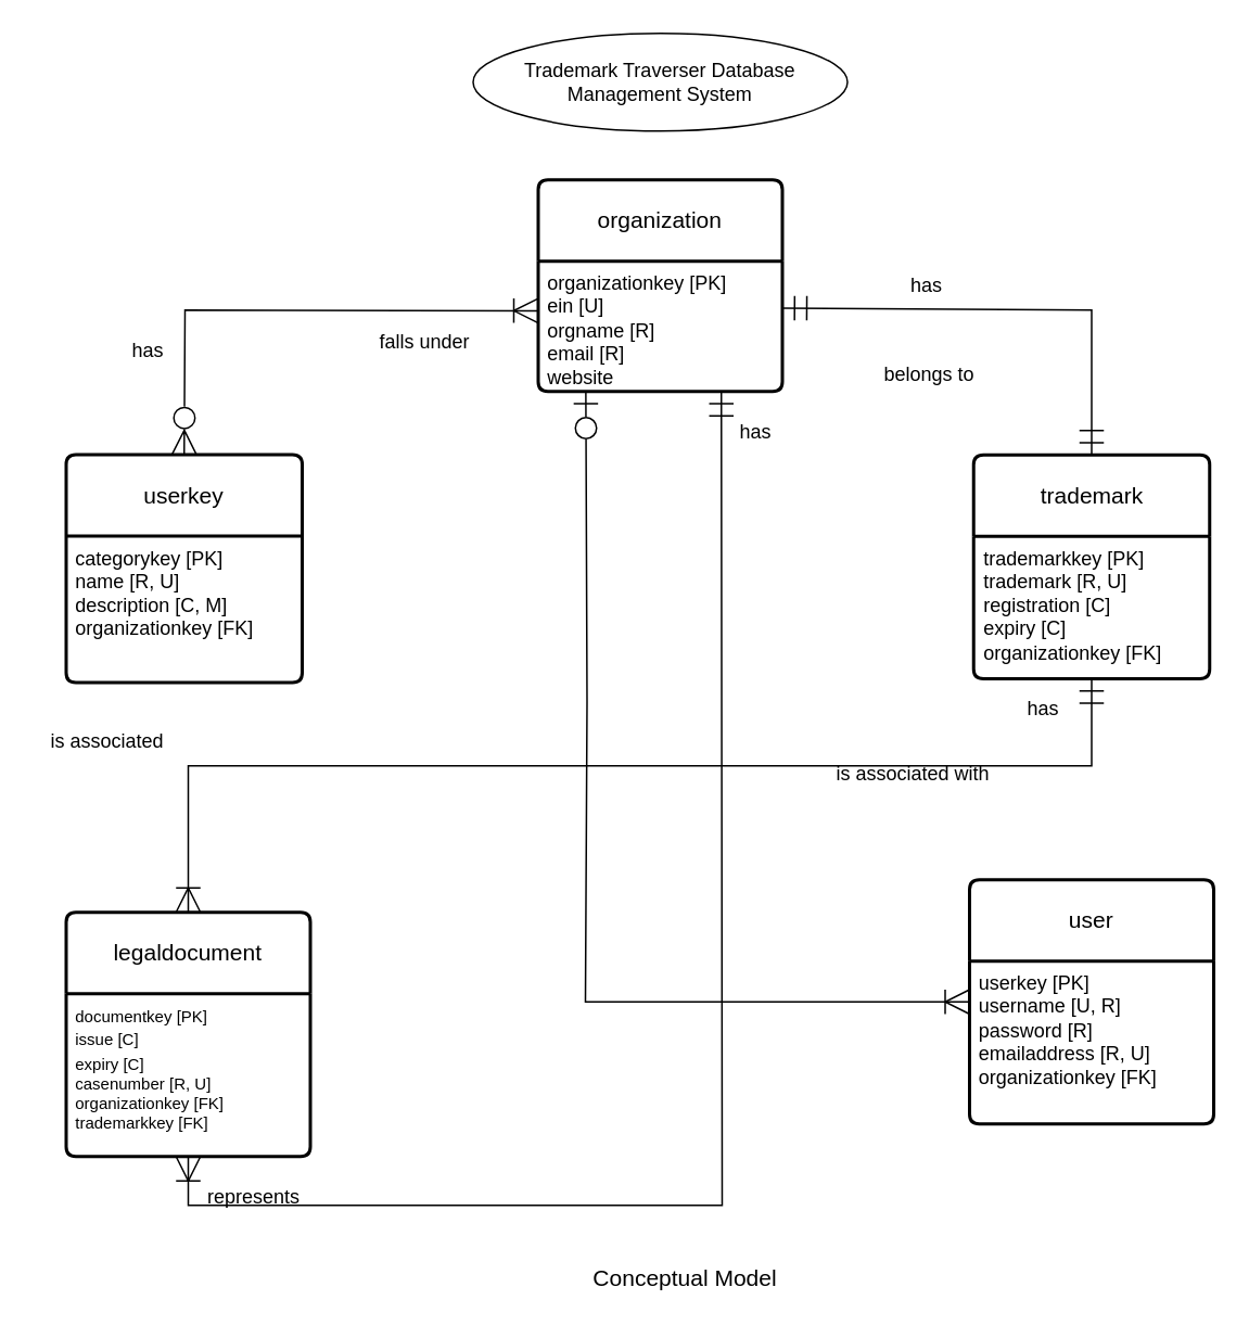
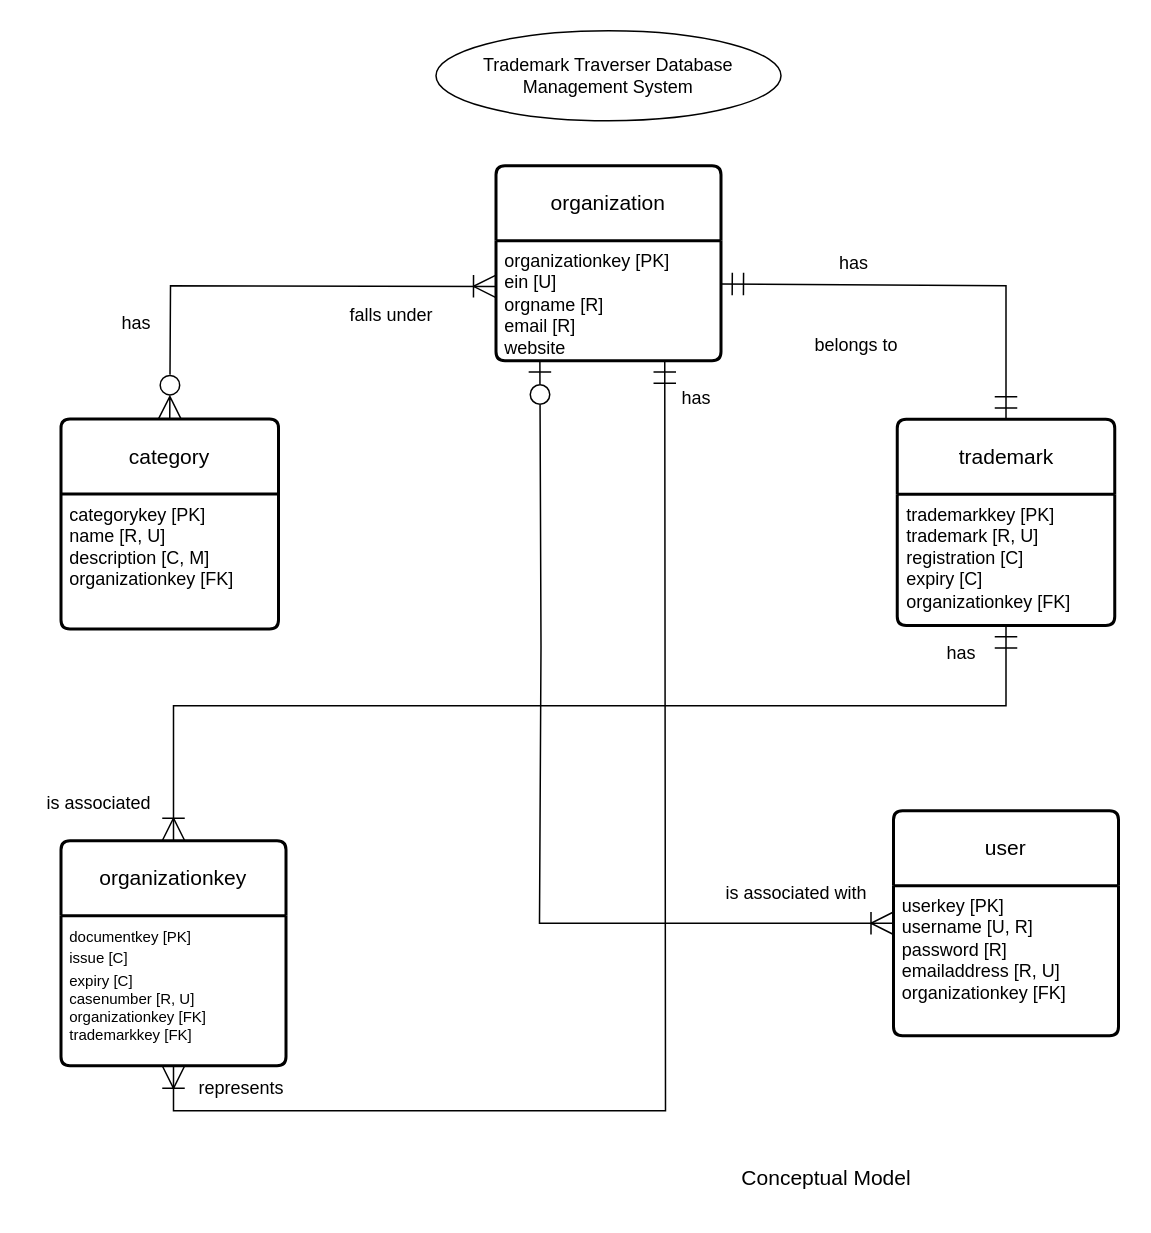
  <mxCell id="0" />
  <mxCell id="1" parent="0" />
  <mxCell id="2" value="organization" style="swimlane;childLayout=stackLayout;horizontal=1;startSize=50;horizontalStack=0;rounded=1;fontSize=14;fontStyle=0;strokeWidth=2;resizeParent=0;resizeLast=1;shadow=0;dashed=0;align=center;arcSize=4;whiteSpace=wrap;html=1;" parent="1" vertex="1"><mxGeometry x="330" y="110" width="150" height="130" as="geometry" /></mxCell>
  <mxCell id="3" value="organizationkey [PK]&lt;br&gt;ein [U]&lt;br&gt;orgname [R]&lt;br&gt;email [R]&lt;br&gt;website&amp;nbsp;" style="align=left;strokeColor=none;fillColor=none;spacingLeft=4;fontSize=12;verticalAlign=top;resizable=0;rotatable=0;part=1;html=1;" parent="2" vertex="1"><mxGeometry y="50" width="150" height="80" as="geometry" /></mxCell>
  <mxCell id="4" value="trademark" style="swimlane;childLayout=stackLayout;horizontal=1;startSize=50;horizontalStack=0;rounded=1;fontSize=14;fontStyle=0;strokeWidth=2;resizeParent=0;resizeLast=1;shadow=0;dashed=0;align=center;arcSize=4;whiteSpace=wrap;html=1;" parent="1" vertex="1"><mxGeometry x="597.5" y="279" width="145" height="137.5" as="geometry" /></mxCell>
  <mxCell id="5" value="trademarkkey [PK]&lt;br&gt;trademark [R, U]&lt;br&gt;registration [C]&lt;br&gt;expiry [C]&lt;br&gt;organizationkey [FK]" style="align=left;strokeColor=none;fillColor=none;spacingLeft=4;fontSize=12;verticalAlign=top;resizable=0;rotatable=0;part=1;html=1;" parent="4" vertex="1"><mxGeometry y="50" width="145" height="87.5" as="geometry" /></mxCell>
- <mxCell id="6" value="legaldocument" style="swimlane;childLayout=stackLayout;horizontal=1;startSize=50;horizontalStack=0;rounded=1;fontSize=14;fontStyle=0;strokeWidth=2;resizeParent=0;resizeLast=1;shadow=0;dashed=0;align=center;arcSize=4;whiteSpace=wrap;html=1;" parent="1" vertex="1"><mxGeometry x="40" y="560" width="150" height="150" as="geometry" /></mxCell>
+ <mxCell id="6" value="organizationkey" style="swimlane;childLayout=stackLayout;horizontal=1;startSize=50;horizontalStack=0;rounded=1;fontSize=14;fontStyle=0;strokeWidth=2;resizeParent=0;resizeLast=1;shadow=0;dashed=0;align=center;arcSize=4;whiteSpace=wrap;html=1;" parent="1" vertex="1"><mxGeometry x="40" y="560" width="150" height="150" as="geometry" /></mxCell>
  <mxCell id="7" value="&lt;font style=&quot;font-size: 10px;&quot;&gt;documentkey [PK]&lt;br&gt;issue [C]&lt;br&gt;expiry [C]&lt;/font&gt;&lt;div style=&quot;font-size: 10px;&quot;&gt;&lt;font style=&quot;font-size: 10px;&quot;&gt;casenumber [R, U]&lt;br&gt;organizationkey [FK]&lt;/font&gt;&lt;/div&gt;&lt;div style=&quot;font-size: 10px;&quot;&gt;&lt;font style=&quot;font-size: 10px;&quot;&gt;trademarkkey [FK]&lt;/font&gt;&lt;/div&gt;" style="align=left;strokeColor=none;fillColor=none;spacingLeft=4;fontSize=12;verticalAlign=top;resizable=0;rotatable=0;part=1;html=1;" parent="6" vertex="1"><mxGeometry y="50" width="150" height="100" as="geometry" /></mxCell>
- <mxCell id="8" value="userkey" style="swimlane;childLayout=stackLayout;horizontal=1;startSize=50;horizontalStack=0;rounded=1;fontSize=14;fontStyle=0;strokeWidth=2;resizeParent=0;resizeLast=1;shadow=0;dashed=0;align=center;arcSize=4;whiteSpace=wrap;html=1;" parent="1" vertex="1"><mxGeometry x="40" y="278.75" width="145" height="140" as="geometry" /></mxCell>
+ <mxCell id="8" value="category" style="swimlane;childLayout=stackLayout;horizontal=1;startSize=50;horizontalStack=0;rounded=1;fontSize=14;fontStyle=0;strokeWidth=2;resizeParent=0;resizeLast=1;shadow=0;dashed=0;align=center;arcSize=4;whiteSpace=wrap;html=1;" parent="1" vertex="1"><mxGeometry x="40" y="278.75" width="145" height="140" as="geometry" /></mxCell>
  <mxCell id="9" value="categorykey [PK]&lt;br&gt;name [R, U]&lt;br&gt;description [C, M]&lt;br&gt;organizationkey [FK]" style="align=left;strokeColor=none;fillColor=none;spacingLeft=4;fontSize=12;verticalAlign=top;resizable=0;rotatable=0;part=1;html=1;" parent="8" vertex="1"><mxGeometry y="50" width="145" height="90" as="geometry" /></mxCell>
  <mxCell id="10" value="user" style="swimlane;childLayout=stackLayout;horizontal=1;startSize=50;horizontalStack=0;rounded=1;fontSize=14;fontStyle=0;strokeWidth=2;resizeParent=0;resizeLast=1;shadow=0;dashed=0;align=center;arcSize=4;whiteSpace=wrap;html=1;" parent="1" vertex="1"><mxGeometry x="595" y="540" width="150" height="150" as="geometry" /></mxCell>
  <mxCell id="11" value="userkey [PK]&lt;br&gt;username [U, R]&lt;br&gt;password [R]&lt;br&gt;emailaddress [R, U]&lt;br&gt;organizationkey [FK]" style="align=left;strokeColor=none;fillColor=none;spacingLeft=4;fontSize=12;verticalAlign=top;resizable=0;rotatable=0;part=1;html=1;" parent="10" vertex="1"><mxGeometry y="50" width="150" height="100" as="geometry" /></mxCell>
  <mxCell id="12" value="" style="endArrow=ERmandOne;html=1;rounded=0;exitX=1;exitY=0.36;exitDx=0;exitDy=0;exitPerimeter=0;startArrow=ERmandOne;startFill=0;jumpSize=11;targetPerimeterSpacing=9;sourcePerimeterSpacing=8;strokeWidth=1;endFill=0;entryX=0.5;entryY=0;entryDx=0;entryDy=0;endSize=13;startSize=13;" parent="1" source="3" target="4" edge="1"><mxGeometry width="50" height="50" relative="1" as="geometry"><mxPoint x="440" y="202.73" as="sourcePoint" /><mxPoint x="534.815" y="202.502" as="targetPoint" /><Array as="points"><mxPoint x="670" y="190" /></Array></mxGeometry></mxCell>
- <mxCell id="13" value="&lt;font style=&quot;font-size: 14px;&quot;&gt;Conceptual Model&lt;/font&gt;" style="text;html=1;align=center;verticalAlign=middle;resizable=0;points=[];autosize=1;strokeColor=none;fillColor=none;" parent="1" vertex="1"><mxGeometry x="350" y="770" width="140" height="30" as="geometry" /></mxCell>
+ <mxCell id="13" value="&lt;font style=&quot;font-size: 14px;&quot;&gt;Conceptual Model&lt;/font&gt;" style="text;html=1;align=center;verticalAlign=middle;resizable=0;points=[];autosize=1;strokeColor=none;fillColor=none;" parent="1" vertex="1"><mxGeometry x="480" y="770" width="140" height="30" as="geometry" /></mxCell>
  <mxCell id="14" value="" style="endArrow=ERoneToMany;html=1;rounded=0;exitX=0.5;exitY=0;exitDx=0;exitDy=0;entryX=-0.008;entryY=0.37;entryDx=0;entryDy=0;entryPerimeter=0;endSize=13;startSize=13;endFill=0;startArrow=ERzeroToMany;startFill=0;" parent="1" source="8" edge="1"><mxGeometry width="50" height="50" relative="1" as="geometry"><mxPoint x="104.855" y="278.75" as="sourcePoint" /><mxPoint x="330" y="190.44" as="targetPoint" /><Array as="points"><mxPoint x="113" y="190" /></Array></mxGeometry></mxCell>
  <mxCell id="15" value="" style="endArrow=ERmandOne;html=1;rounded=0;exitX=0.5;exitY=0;exitDx=0;exitDy=0;entryX=0.5;entryY=1;entryDx=0;entryDy=0;endSize=13;startSize=13;endFill=0;startArrow=ERoneToMany;startFill=0;" parent="1" source="6" target="5" edge="1"><mxGeometry width="50" height="50" relative="1" as="geometry"><mxPoint x="370" y="470" as="sourcePoint" /><mxPoint x="780" y="460" as="targetPoint" /><Array as="points"><mxPoint x="115" y="470" /><mxPoint x="670" y="470" /></Array></mxGeometry></mxCell>
  <mxCell id="16" value="" style="endArrow=ERzeroToOne;html=1;rounded=0;entryX=0.195;entryY=1;entryDx=0;entryDy=0;exitX=0;exitY=0.25;exitDx=0;exitDy=0;endSize=13;startSize=13;endFill=0;startArrow=ERoneToMany;startFill=0;entryPerimeter=0;" parent="1" source="11" target="3" edge="1"><mxGeometry width="50" height="50" relative="1" as="geometry"><mxPoint x="405" y="610" as="sourcePoint" /><mxPoint x="420" y="420" as="targetPoint" /><Array as="points"><mxPoint x="359" y="615" /><mxPoint x="360" y="430" /></Array></mxGeometry></mxCell>
  <mxCell id="17" value="" style="endArrow=ERoneToMany;html=1;rounded=0;entryX=0.5;entryY=1;entryDx=0;entryDy=0;exitX=0.75;exitY=1;exitDx=0;exitDy=0;endSize=13;startSize=13;endFill=0;startArrow=ERmandOne;startFill=0;" parent="1" source="3" target="7" edge="1"><mxGeometry width="50" height="50" relative="1" as="geometry"><mxPoint x="370" y="470" as="sourcePoint" /><mxPoint x="420" y="420" as="targetPoint" /><Array as="points"><mxPoint x="443" y="740" /><mxPoint x="115" y="740" /></Array></mxGeometry></mxCell>
  <mxCell id="18" value="has&amp;nbsp;" style="text;html=1;align=center;verticalAlign=middle;resizable=0;points=[];autosize=1;strokeColor=none;fillColor=none;" parent="1" vertex="1"><mxGeometry x="545" y="160" width="50" height="30" as="geometry" /></mxCell>
  <mxCell id="19" value="belongs to" style="text;html=1;align=center;verticalAlign=middle;resizable=0;points=[];autosize=1;strokeColor=none;fillColor=none;" parent="1" vertex="1"><mxGeometry x="530" y="215" width="80" height="30" as="geometry" /></mxCell>
  <mxCell id="20" value="has" style="text;html=1;align=center;verticalAlign=middle;resizable=0;points=[];autosize=1;strokeColor=none;fillColor=none;" parent="1" vertex="1"><mxGeometry x="620" y="420" width="40" height="30" as="geometry" /></mxCell>
- <mxCell id="21" value="is associated" style="text;html=1;align=center;verticalAlign=middle;resizable=0;points=[];autosize=1;strokeColor=none;fillColor=none;" parent="1" vertex="1"><mxGeometry x="20" y="440" width="90" height="30" as="geometry" /></mxCell>
+ <mxCell id="21" value="is associated" style="text;html=1;align=center;verticalAlign=middle;resizable=0;points=[];autosize=1;strokeColor=none;fillColor=none;" parent="1" vertex="1"><mxGeometry x="20" y="520" width="90" height="30" as="geometry" /></mxCell>
  <mxCell id="22" value="has&amp;nbsp;" style="text;html=1;align=center;verticalAlign=middle;resizable=0;points=[];autosize=1;strokeColor=none;fillColor=none;" parent="1" vertex="1"><mxGeometry x="440" y="250" width="50" height="30" as="geometry" /></mxCell>
- <mxCell id="23" value="represents" style="text;html=1;align=center;verticalAlign=middle;resizable=0;points=[];autosize=1;strokeColor=none;fillColor=none;" parent="1" vertex="1"><mxGeometry x="115" y="720" width="80" height="30" as="geometry" /></mxCell>
+ <mxCell id="23" value="represents" style="text;html=1;align=center;verticalAlign=middle;resizable=0;points=[];autosize=1;strokeColor=none;fillColor=none;" parent="1" vertex="1"><mxGeometry x="120" y="710" width="80" height="30" as="geometry" /></mxCell>
  <mxCell id="24" value="falls under" style="text;html=1;align=center;verticalAlign=middle;resizable=0;points=[];autosize=1;strokeColor=none;fillColor=none;" parent="1" vertex="1"><mxGeometry x="220" y="195" width="80" height="30" as="geometry" /></mxCell>
  <mxCell id="25" value="has" style="text;html=1;align=center;verticalAlign=middle;resizable=0;points=[];autosize=1;strokeColor=none;fillColor=none;" parent="1" vertex="1"><mxGeometry x="70" y="200" width="40" height="30" as="geometry" /></mxCell>
- <mxCell id="26" value="is associated with" style="text;html=1;align=center;verticalAlign=middle;resizable=0;points=[];autosize=1;strokeColor=none;fillColor=none;" parent="1" vertex="1"><mxGeometry x="500" y="460" width="120" height="30" as="geometry" /></mxCell>
+ <mxCell id="26" value="is associated with" style="text;html=1;align=center;verticalAlign=middle;resizable=0;points=[];autosize=1;strokeColor=none;fillColor=none;" parent="1" vertex="1"><mxGeometry x="470" y="580" width="120" height="30" as="geometry" /></mxCell>
  <mxCell id="27" value="Trademark Traverser Database Management System" style="ellipse;whiteSpace=wrap;html=1;" parent="1" vertex="1"><mxGeometry x="290" y="20" width="230" height="60" as="geometry" /></mxCell>
